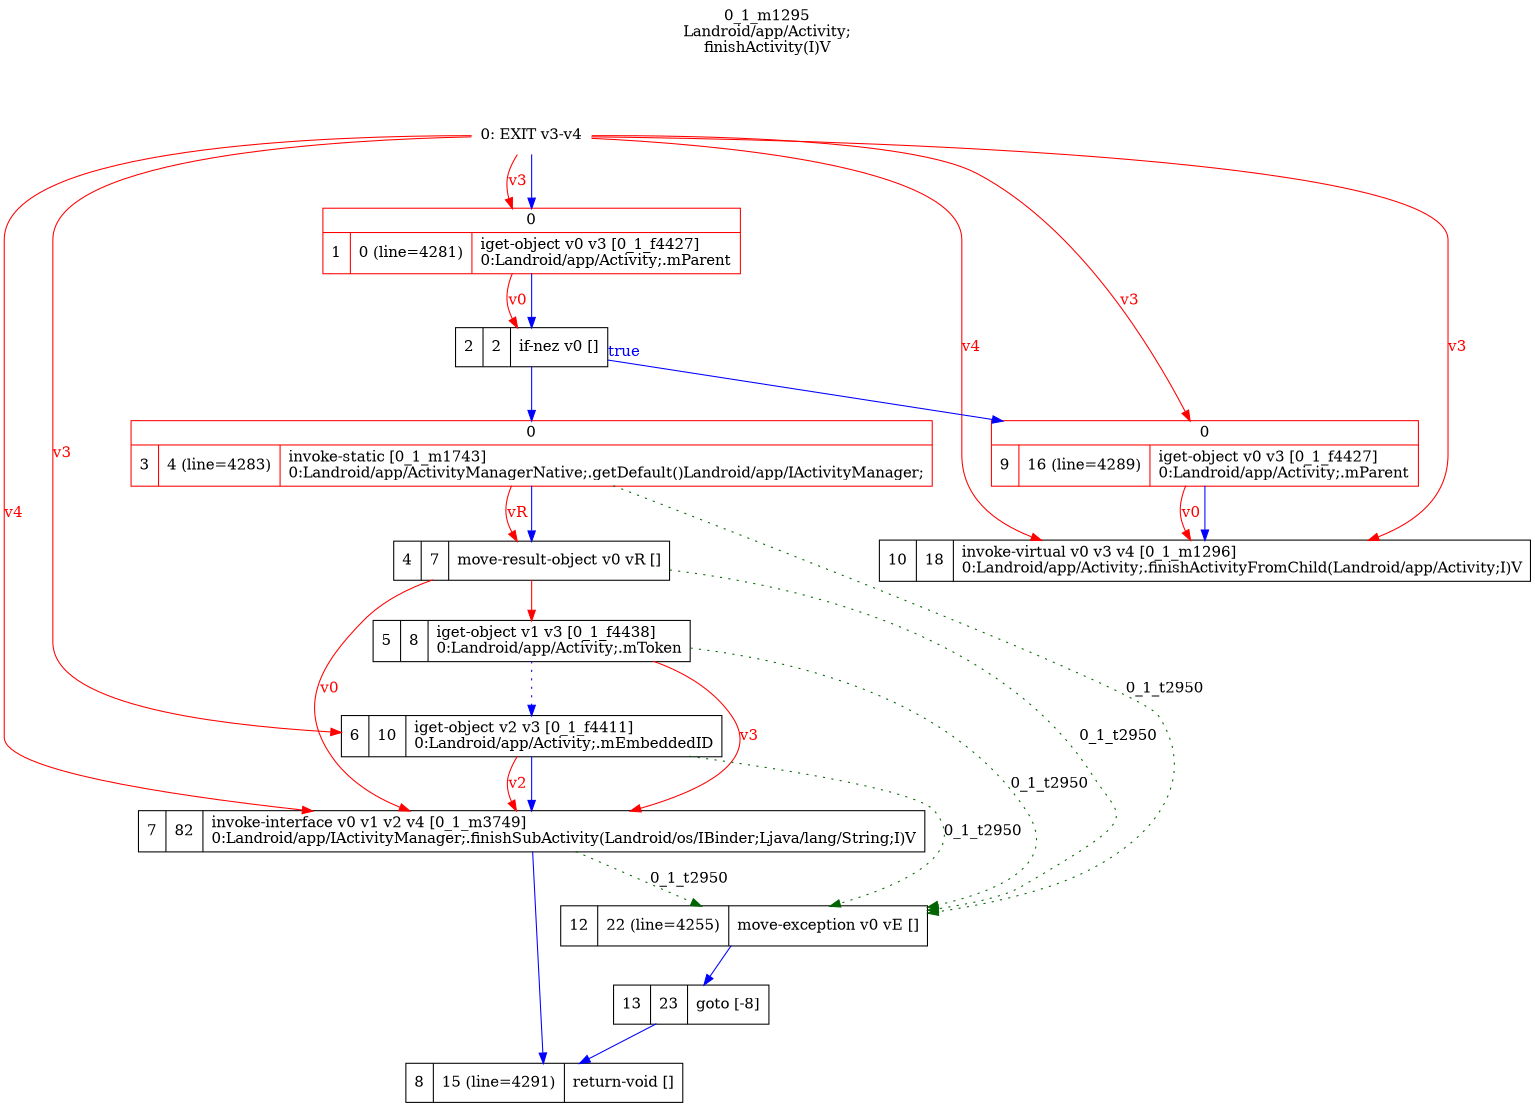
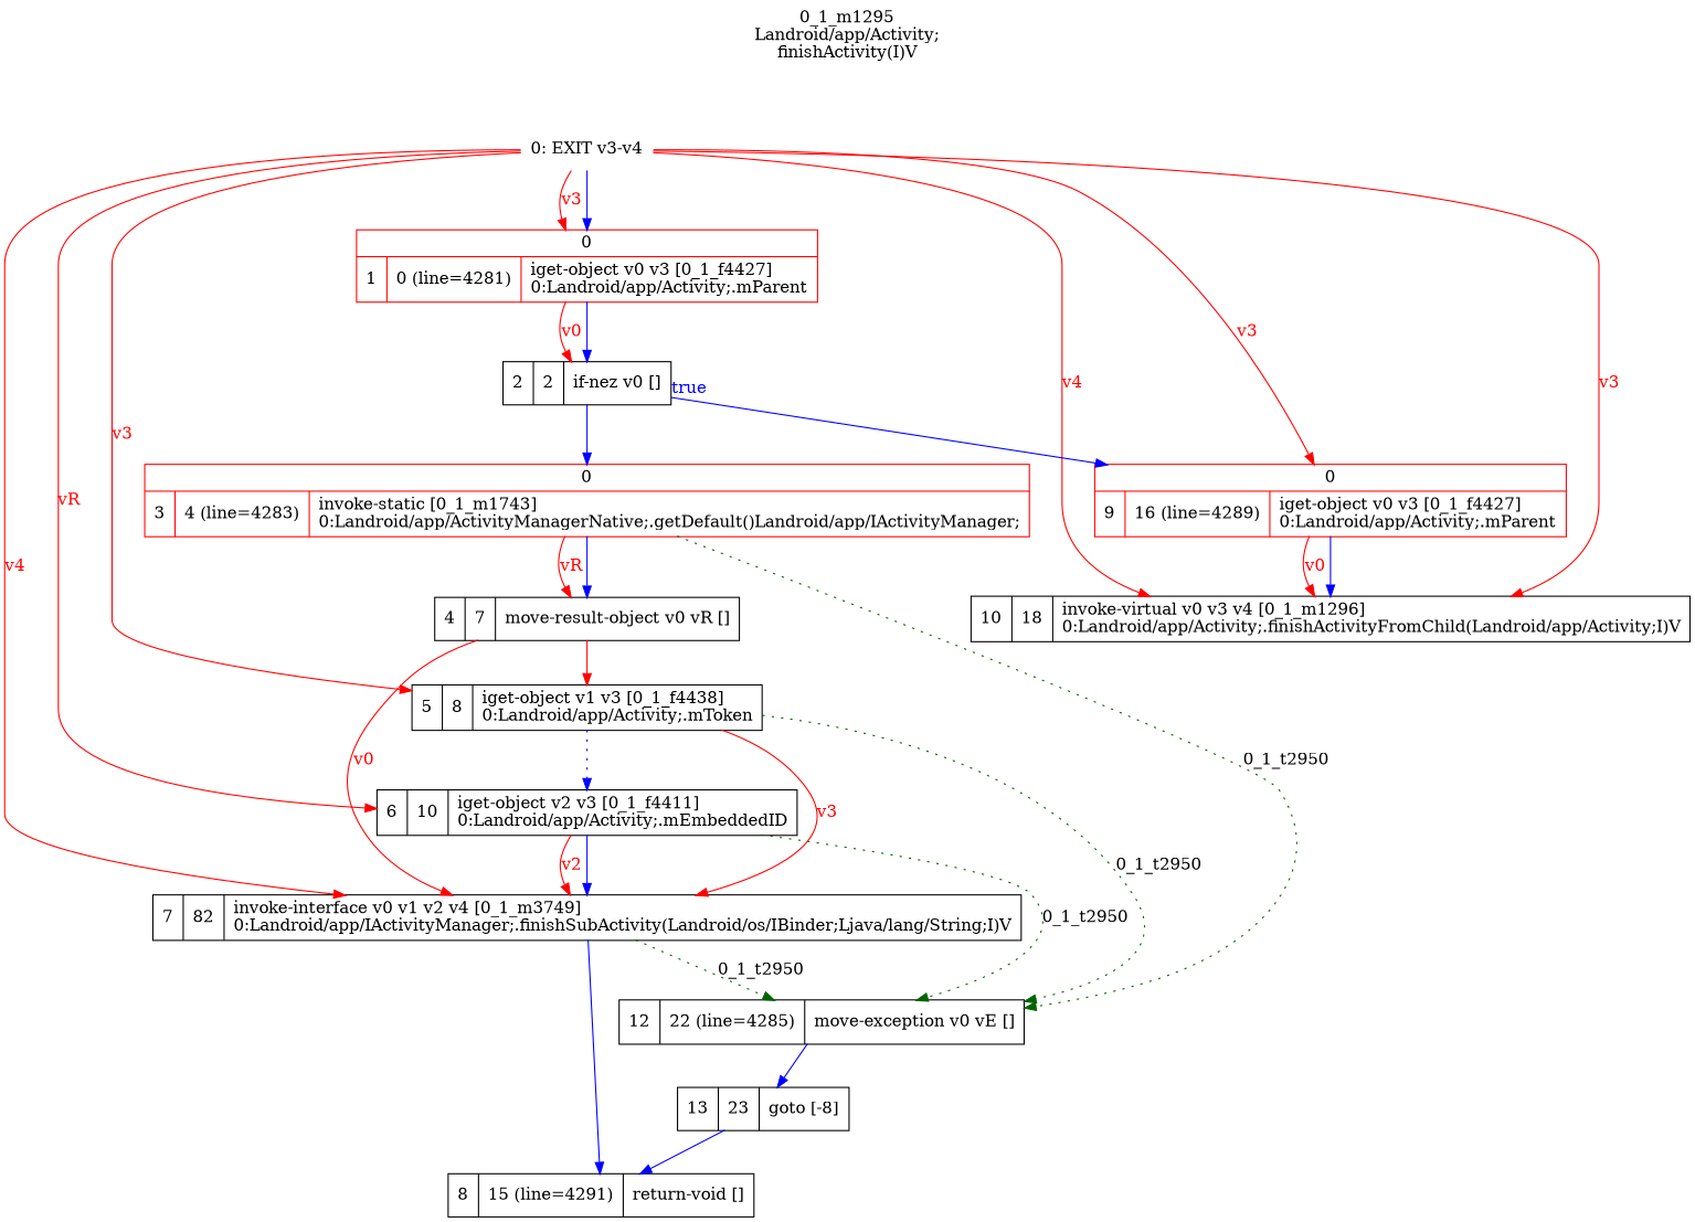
  digraph {
    label="0_1_m1295\nLandroid/app/Activity;\nfinishActivity(I)V"
    labelloc=t
    rankdir=UD
    node [shape=record]
    edge [color=red fontcolor=red]
    n1 [color=red label="{0|{3|4 (line=4283)|invoke-static [0_1_m1743]\l0:Landroid/app/ActivityManagerNative;.getDefault()Landroid/app/IActivityManager;\l}}"]
    n2 [label="4|7|move-result-object v0 vR []\l"]
-   n3 [label="12|22 (line=4255)|move-exception v0 vE []\l"]
+   n3 [label="12|22 (line=4285)|move-exception v0 vE []\l"]
    n4 [label="5|8|iget-object v1 v3 [0_1_f4438]\l0:Landroid/app/Activity;.mToken\l"]
    n5 [label="7|82|invoke-interface v0 v1 v2 v4 [0_1_m3749]\l0:Landroid/app/IActivityManager;.finishSubActivity(Landroid/os/IBinder;Ljava/lang/String;I)V\l"]
    n6 [label="13|23|goto [-8]\l"]
    n7 [label="6|10|iget-object v2 v3 [0_1_f4411]\l0:Landroid/app/Activity;.mEmbeddedID\l"]
    n8 [label="8|15 (line=4291)|return-void []\l"]
    n9 [label="0: EXIT v3-v4" shape=plaintext]
    n10 [color=red label="{0|{1|0 (line=4281)|iget-object v0 v3 [0_1_f4427]\l0:Landroid/app/Activity;.mParent\l}}"]
    n11 [color=red label="{0|{9|16 (line=4289)|iget-object v0 v3 [0_1_f4427]\l0:Landroid/app/Activity;.mParent\l}}"]
    n12 [label="10|18|invoke-virtual v0 v3 v4 [0_1_m1296]\l0:Landroid/app/Activity;.finishActivityFromChild(Landroid/app/Activity;I)V\l"]
    n13 [label="2|2|if-nez v0 []\l"]
    n1 -> n2 [color=blue fontcolor=blue weight=100]
    n1 -> n2 [label=vR]
    n1 -> n3 [color=darkgreen label="0_1_t2950" style=dotted fontcolor=""]
-   n2 -> n3 [color=darkgreen label="0_1_t2950" style=dotted fontcolor=""]
    n2 -> n4 [fontcolor=blue weight=100]
    n2 -> n5 [label=v0]
    n3 -> n6 [color=blue fontcolor=blue weight=100]
    n4 -> n3 [color=darkgreen label="0_1_t2950" style=dotted fontcolor=""]
    n4 -> n5 [label=v3]
    n4 -> n7 [color=blue fontcolor=blue style=dotted weight=100]
    n5 -> n3 [color=darkgreen label="0_1_t2950" style=dotted fontcolor=""]
    n5 -> n8 [color=blue fontcolor=blue weight=100]
    n6 -> n8 [color=blue fontcolor=blue weight=100]
    n7 -> n3 [color=darkgreen label="0_1_t2950" style=dotted fontcolor=""]
    n7 -> n5 [color=blue fontcolor=blue weight=100]
    n7 -> n5 [label=v2]
+   n9 -> n4 [label=v3]
    n9 -> n5 [label=v4]
-   n9 -> n7 [label=v3]
+   n9 -> n7 [label=vR]
    n9 -> n10 [color=blue fontcolor=blue weight=100]
    n9 -> n10 [label=v3]
    n9 -> n11 [label=v3]
    n9 -> n12 [label=v3]
    n9 -> n12 [label=v4]
    n10 -> n13 [color=blue fontcolor=blue weight=100]
    n10 -> n13 [label=v0]
    n11 -> n12 [color=blue fontcolor=blue weight=100]
    n11 -> n12 [label=v0]
    n13 -> n1 [color=blue fontcolor=blue weight=100]
    n13 -> n11 [color=blue fontcolor=blue taillabel=true weight=10]
  }
